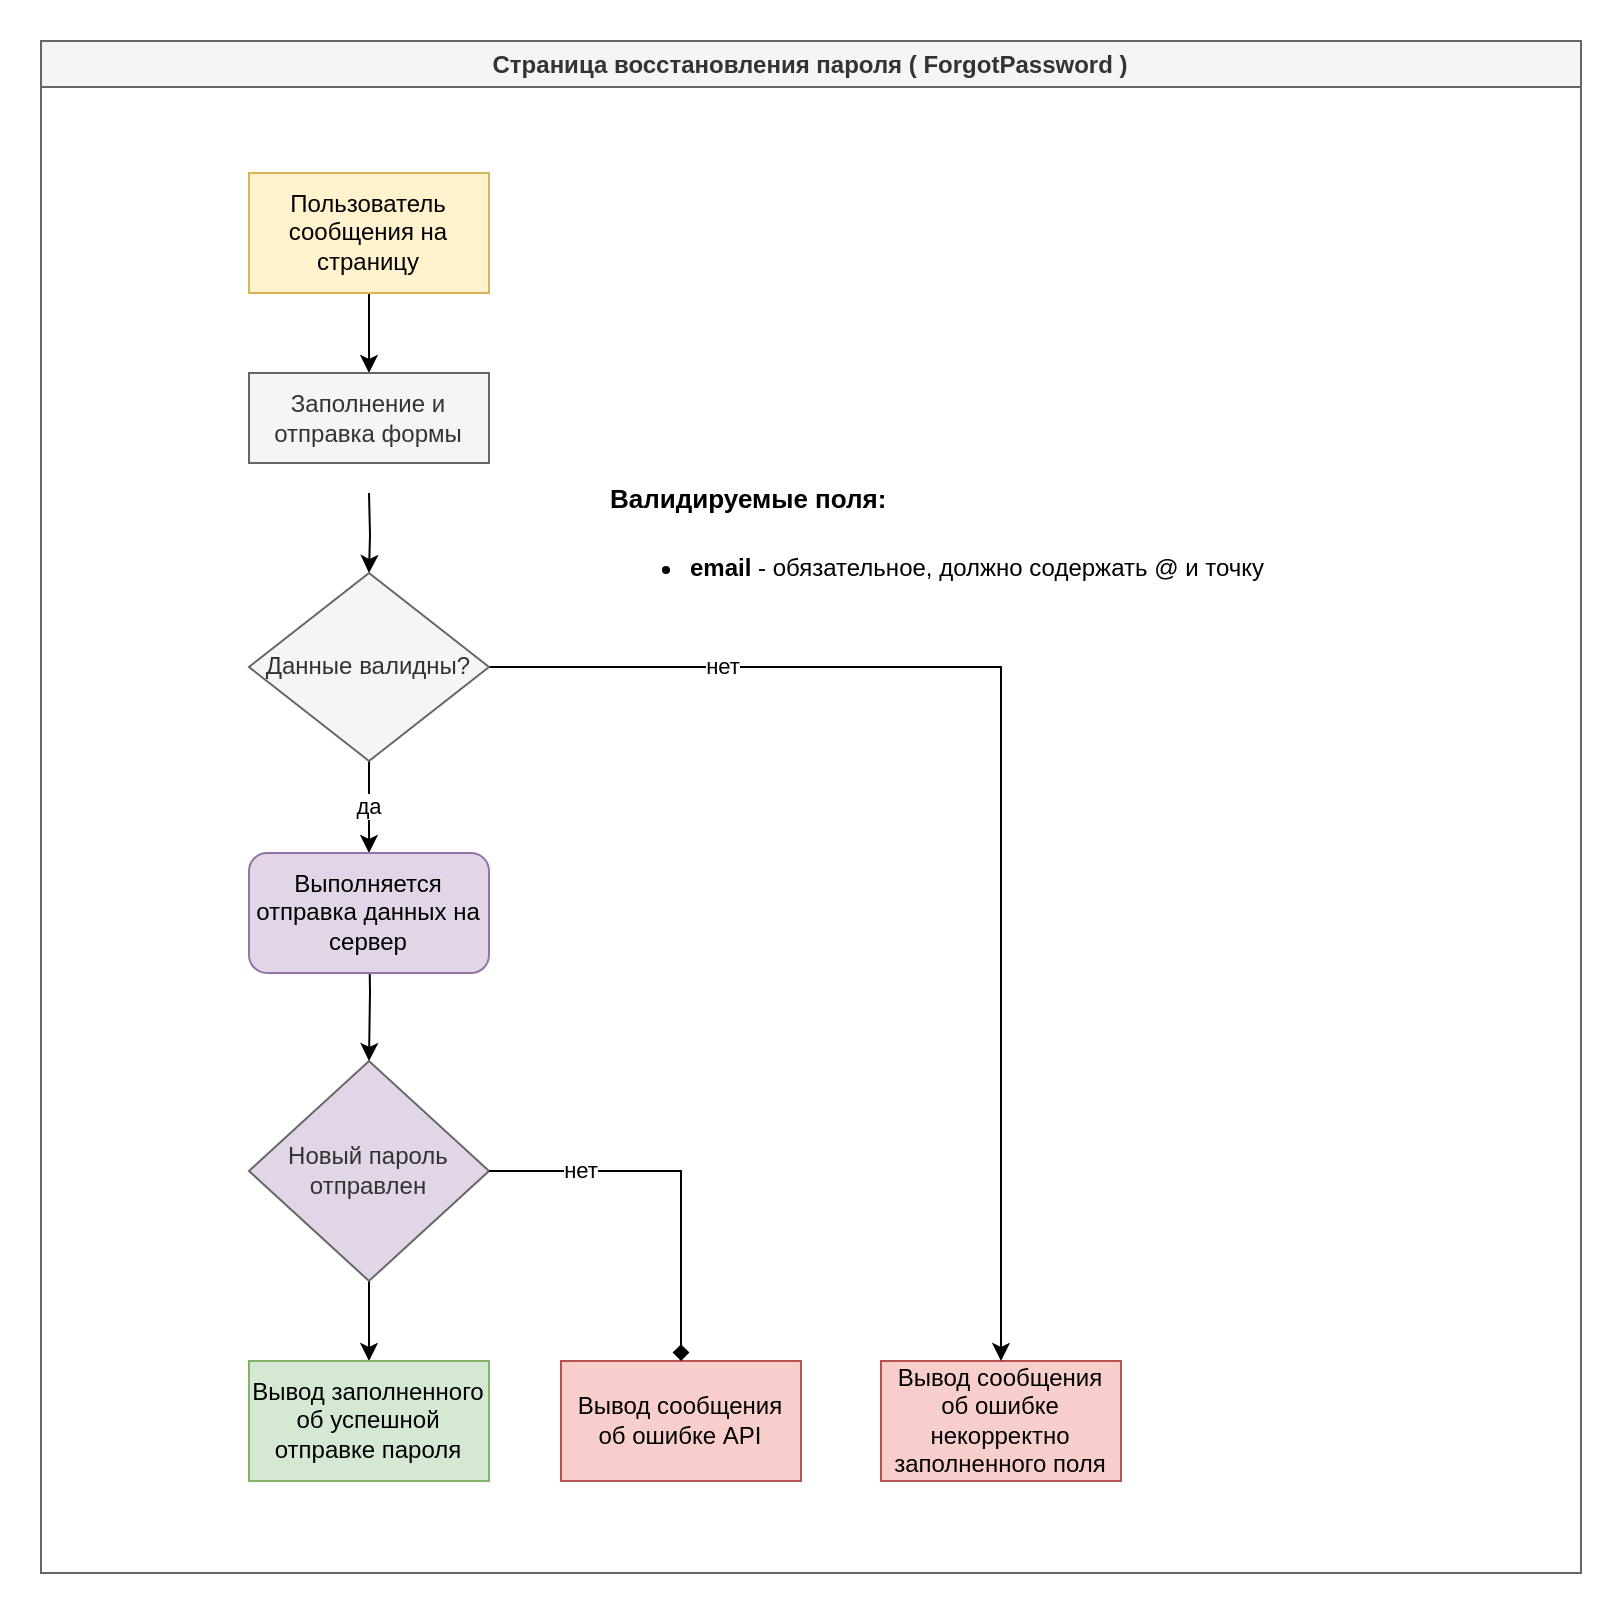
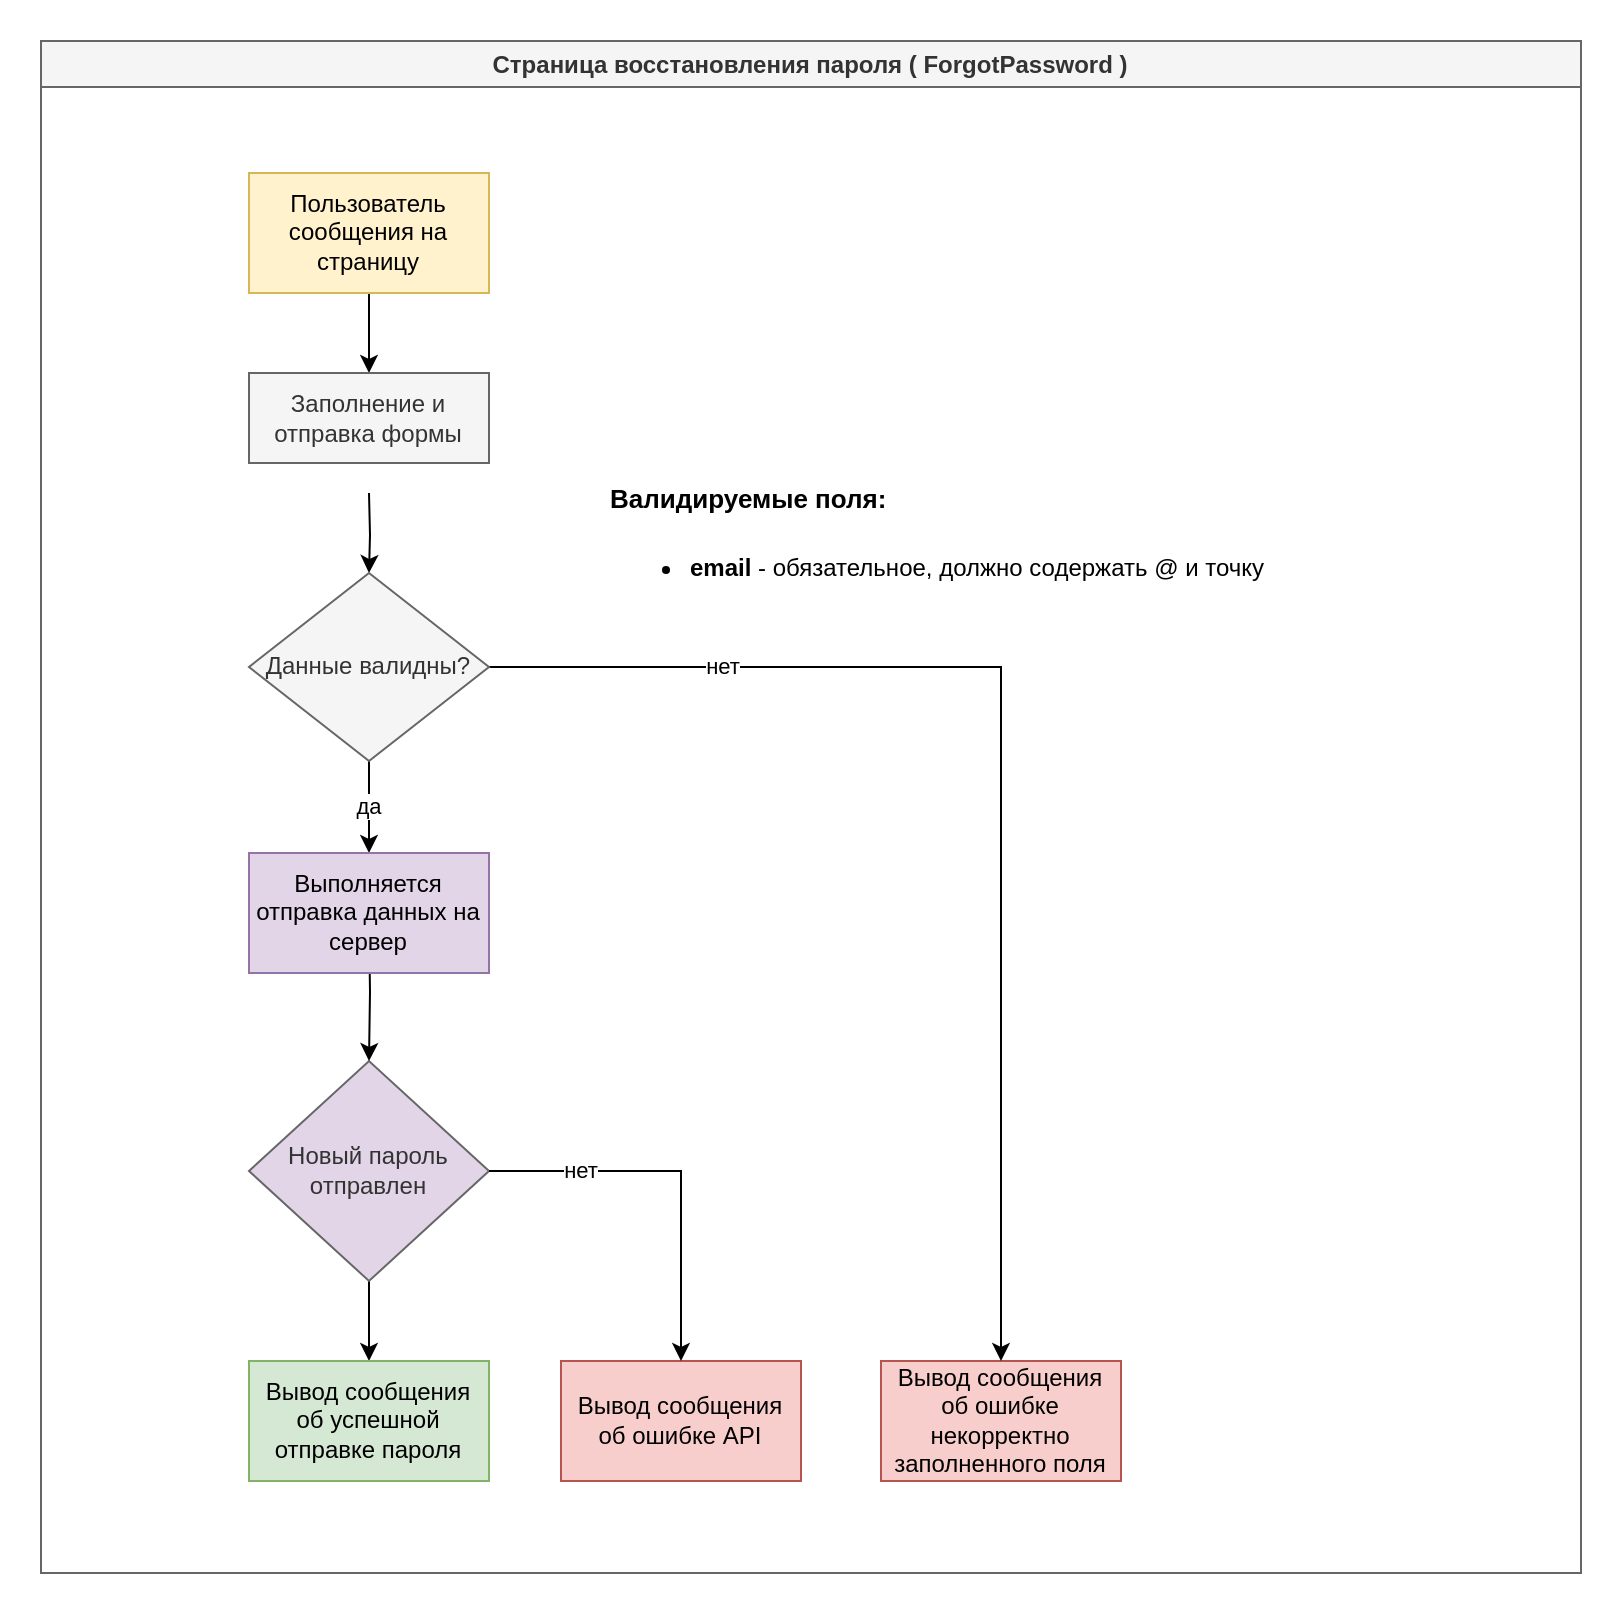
  <mxCell id="0" />
  <mxCell id="1" parent="0" />
  <mxCell id="2" value="Страница восстановления пароля ( ForgotPassword )" style="swimlane;fillColor=#f5f5f5;strokeColor=#666666;fontStyle=1;fontColor=#333333;" parent="1" vertex="1"><mxGeometry x="20" y="20" width="770" height="766" as="geometry" /></mxCell>
  <mxCell id="3" style="edgeStyle=orthogonalEdgeStyle;rounded=0;orthogonalLoop=1;jettySize=auto;html=1;exitX=0.5;exitY=1;exitDx=0;exitDy=0;entryX=0.5;entryY=0;entryDx=0;entryDy=0;" parent="2" target="17" edge="1"><mxGeometry relative="1" as="geometry"><mxPoint x="164" y="226" as="sourcePoint" /><mxPoint x="165.75" y="266" as="targetPoint" /></mxGeometry></mxCell>
  <mxCell id="4" style="edgeStyle=orthogonalEdgeStyle;rounded=0;orthogonalLoop=1;jettySize=auto;html=1;exitX=1;exitY=0.5;exitDx=0;exitDy=0;" parent="2" source="5" target="11" edge="1"><mxGeometry relative="1" as="geometry" /></mxCell>
  <mxCell id="5" value="Новый пароль отправлен" style="rhombus;whiteSpace=wrap;html=1;rounded=0;strokeColor=#666666;fillColor=#e1d5e7;direction=south;fontColor=#333333;" parent="2" vertex="1"><mxGeometry x="104" y="510" width="120" height="110" as="geometry" /></mxCell>
  <mxCell id="6" value="" style="edgeStyle=orthogonalEdgeStyle;rounded=0;orthogonalLoop=1;jettySize=auto;html=1;" parent="2" target="5" edge="1"><mxGeometry relative="1" as="geometry"><mxPoint x="164" y="440" as="sourcePoint" /></mxGeometry></mxCell>
  <mxCell id="7" value="Вывод сообщения об ошибке некорректно заполненного поля" style="whiteSpace=wrap;html=1;rounded=0;strokeColor=#b85450;fillColor=#f8cecc;" parent="2" vertex="1"><mxGeometry x="420" y="660" width="120" height="60" as="geometry" /></mxCell>
  <mxCell id="8" value="&lt;h1&gt;&lt;font style=&quot;font-size: 13px&quot;&gt;Валидируемые поля:&lt;/font&gt;&lt;/h1&gt;&lt;div&gt;&lt;ul&gt;&lt;li&gt;&lt;b&gt;email&lt;/b&gt; - обязательное, должно содержать @ и точку&lt;br&gt;&lt;/li&gt;&lt;/ul&gt;&lt;/div&gt;" style="text;html=1;strokeColor=none;fillColor=none;spacing=5;spacingTop=-20;whiteSpace=wrap;overflow=hidden;rounded=0;" parent="2" vertex="1"><mxGeometry x="280" y="206" width="340" height="74" as="geometry" /></mxCell>
  <mxCell id="9" value="Вывод сообщения об ошибке API" style="whiteSpace=wrap;html=1;rounded=0;strokeColor=#b85450;fillColor=#f8cecc;" parent="2" vertex="1"><mxGeometry x="260" y="660" width="120" height="60" as="geometry" /></mxCell>
- <mxCell id="10" value="нет" style="edgeStyle=orthogonalEdgeStyle;rounded=0;orthogonalLoop=1;jettySize=auto;html=1;endArrow=diamond;" parent="2" source="5" target="9" edge="1"><mxGeometry x="-0.518" relative="1" as="geometry"><mxPoint as="offset" /></mxGeometry></mxCell>
- <mxCell id="11" value="Вывод заполненного об успешной отправке пароля" style="rounded=0;whiteSpace=wrap;html=1;fillColor=#d5e8d4;strokeColor=#82b366;" parent="2" vertex="1"><mxGeometry x="104" y="660" width="120" height="60" as="geometry" /></mxCell>
+ <mxCell id="10" value="нет" style="edgeStyle=orthogonalEdgeStyle;rounded=0;orthogonalLoop=1;jettySize=auto;html=1;" parent="2" source="5" target="9" edge="1"><mxGeometry x="-0.518" relative="1" as="geometry"><mxPoint as="offset" /></mxGeometry></mxCell>
+ <mxCell id="11" value="Вывод сообщения об успешной отправке пароля" style="rounded=0;whiteSpace=wrap;html=1;fillColor=#d5e8d4;strokeColor=#82b366;" parent="2" vertex="1"><mxGeometry x="104" y="660" width="120" height="60" as="geometry" /></mxCell>
  <mxCell id="12" style="edgeStyle=orthogonalEdgeStyle;rounded=0;orthogonalLoop=1;jettySize=auto;html=1;entryX=0.5;entryY=0;entryDx=0;entryDy=0;" parent="2" source="13" edge="1"><mxGeometry relative="1" as="geometry"><mxPoint x="164" y="166" as="targetPoint" /></mxGeometry></mxCell>
  <mxCell id="13" value="Пользователь сообщения на страницу" style="whiteSpace=wrap;html=1;rounded=0;strokeColor=#d6b656;fillColor=#fff2cc;" parent="2" vertex="1"><mxGeometry x="104" y="66" width="120" height="60" as="geometry" /></mxCell>
  <mxCell id="14" value="да" style="edgeStyle=orthogonalEdgeStyle;rounded=0;orthogonalLoop=1;jettySize=auto;html=1;exitX=0.5;exitY=1;exitDx=0;exitDy=0;entryX=0.5;entryY=0;entryDx=0;entryDy=0;" parent="2" source="17" target="18" edge="1"><mxGeometry relative="1" as="geometry" /></mxCell>
  <mxCell id="15" style="edgeStyle=orthogonalEdgeStyle;rounded=0;orthogonalLoop=1;jettySize=auto;html=1;exitX=1;exitY=0.5;exitDx=0;exitDy=0;entryX=0.5;entryY=0;entryDx=0;entryDy=0;" parent="2" source="17" target="7" edge="1"><mxGeometry relative="1" as="geometry" /></mxCell>
  <mxCell id="16" value="нет" style="edgeLabel;html=1;align=center;verticalAlign=middle;resizable=0;points=[];" parent="15" vertex="1" connectable="0"><mxGeometry x="-0.615" y="1" relative="1" as="geometry"><mxPoint as="offset" /></mxGeometry></mxCell>
  <mxCell id="17" value="Данные валидны?" style="rhombus;whiteSpace=wrap;html=1;fillColor=#f5f5f5;strokeColor=#666666;strokeWidth=1;fontColor=#333333;fontStyle=0" parent="2" vertex="1"><mxGeometry x="104" y="266" width="120" height="94" as="geometry" /></mxCell>
- <mxCell id="18" value="Выполняется отправка данных на сервер" style="whiteSpace=wrap;html=1;fillColor=#e1d5e7;strokeColor=#9673a6;rounded=1;" parent="2" vertex="1"><mxGeometry x="104" y="406" width="120" height="60" as="geometry" /></mxCell>
+ <mxCell id="18" value="Выполняется отправка данных на сервер" style="rounded=0;whiteSpace=wrap;html=1;fillColor=#e1d5e7;strokeColor=#9673a6;" parent="2" vertex="1"><mxGeometry x="104" y="406" width="120" height="60" as="geometry" /></mxCell>
  <mxCell id="19" value="Заполнение и отправка формы" style="rounded=0;whiteSpace=wrap;html=1;fillColor=#f5f5f5;strokeColor=#666666;fontColor=#333333;" parent="2" vertex="1"><mxGeometry x="104" y="166" width="120" height="45" as="geometry" /></mxCell>
